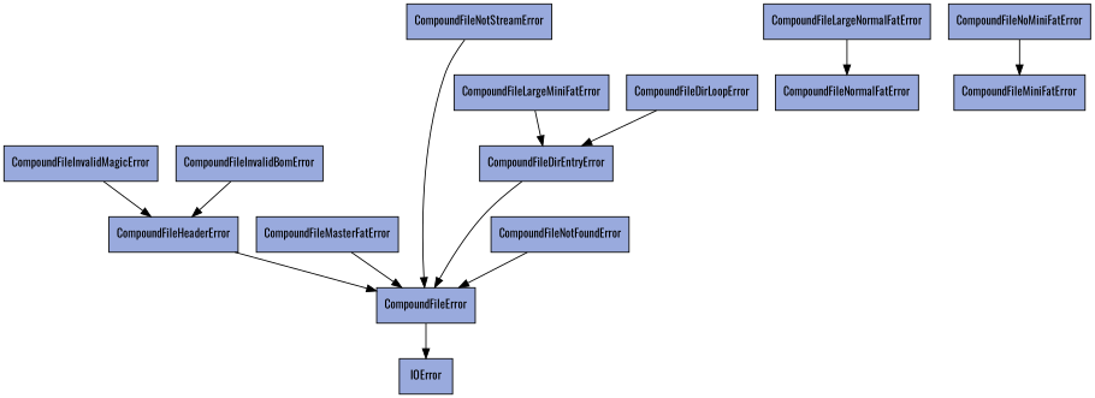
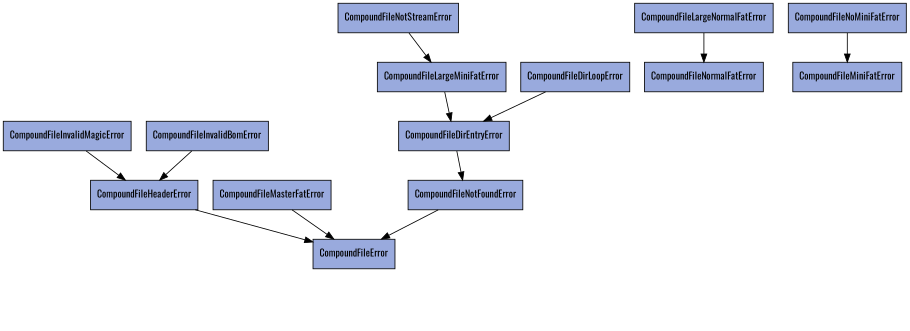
  digraph {
    fontname=Oswald
    rankdir=TB
    node [color="#000000" fillcolor="#99aadd" fontname=Oswald fontsize=12.0 shape=rect style=filled]
    edge [fontname=Oswald]
    CompoundFileError
-   IOError
    CompoundFileHeaderError
    CompoundFileMasterFatError
    CompoundFileDirEntryError
    CompoundFileInvalidMagicError
    CompoundFileInvalidBomError
    CompoundFileLargeNormalFatError
    CompoundFileNormalFatError
    CompoundFileLargeMiniFatError
    CompoundFileNoMiniFatError
    CompoundFileMiniFatError
    CompoundFileDirLoopError
    CompoundFileNotFoundError
    CompoundFileNotStreamError
-   CompoundFileError -> IOError
    CompoundFileHeaderError -> CompoundFileError
    CompoundFileMasterFatError -> CompoundFileError
-   CompoundFileDirEntryError -> CompoundFileError
+   CompoundFileDirEntryError -> CompoundFileNotFoundError
    CompoundFileInvalidMagicError -> CompoundFileHeaderError
    CompoundFileInvalidBomError -> CompoundFileHeaderError
    CompoundFileLargeNormalFatError -> CompoundFileNormalFatError
    CompoundFileLargeMiniFatError -> CompoundFileDirEntryError
    CompoundFileNoMiniFatError -> CompoundFileMiniFatError
    CompoundFileDirLoopError -> CompoundFileDirEntryError
    CompoundFileNotFoundError -> CompoundFileError
-   CompoundFileNotStreamError -> CompoundFileError
+   CompoundFileNotStreamError -> CompoundFileLargeMiniFatError
  }
